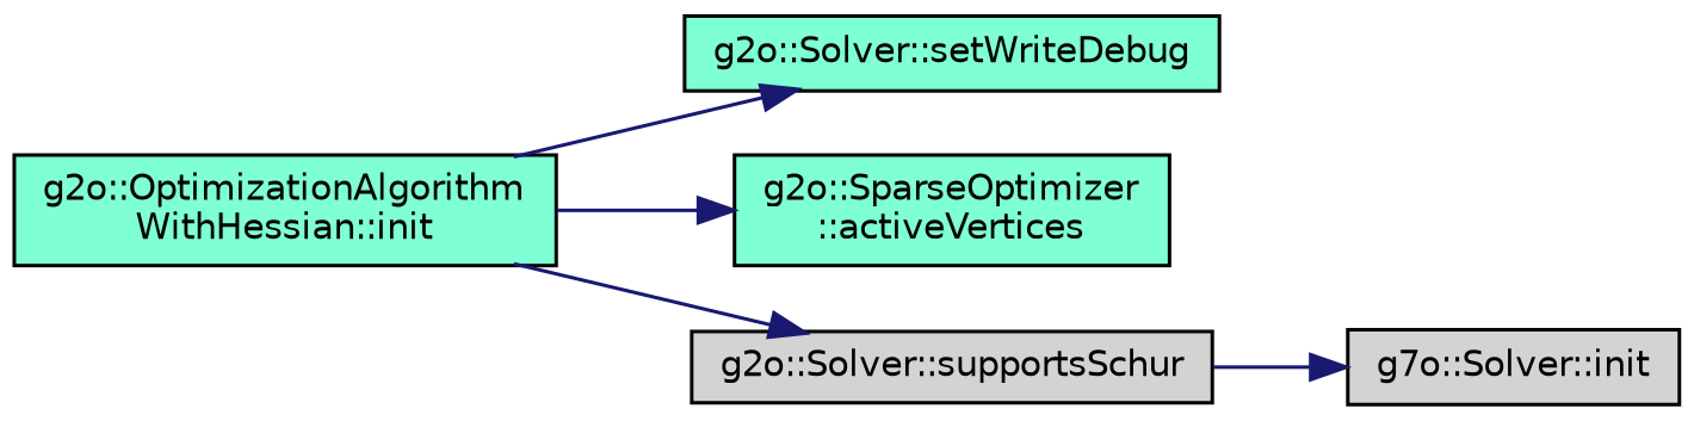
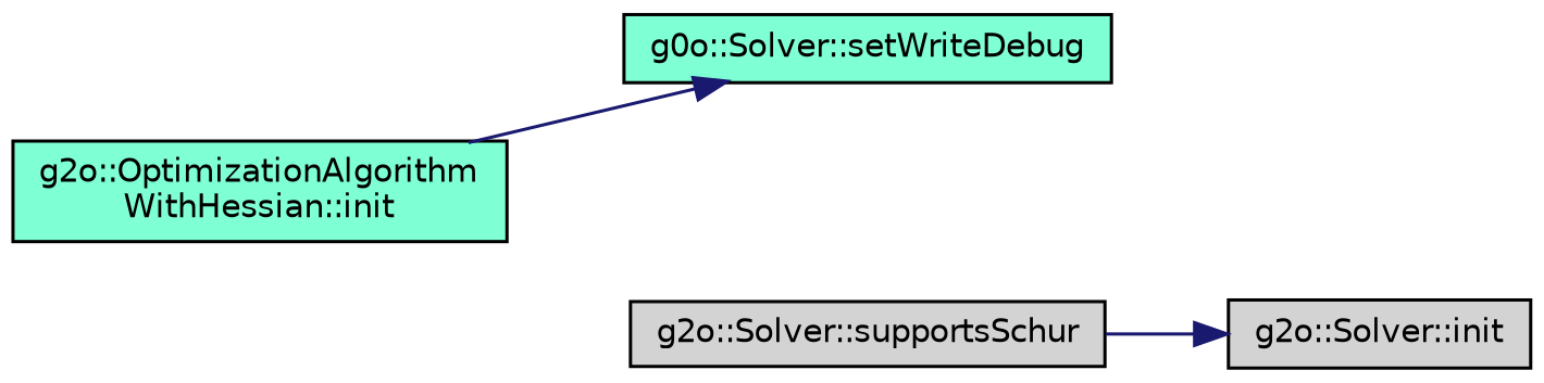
  digraph {
    rankdir=LR
    node [color=black fillcolor=aquamarine fontname=Helvetica fontsize=10 shape=record style=filled]
    edge [color=midnightblue fontname=Helvetica fontsize=10 labelfontname=Helvetica labelfontsize=10 style=solid]
    n1 [fontcolor=black height=0.2 label="g2o::OptimizationAlgorithm\lWithHessian::init" width=0.4]
-   n2 [height=0.2 label="g2o::Solver::setWriteDebug" width=0.4]
-   n3 [height=0.2 label="g2o::SparseOptimizer\l::activeVertices" width=0.4]
+   n2 [height=0.2 label="g0o::Solver::setWriteDebug" width=0.4]
    n4 [fillcolor=lightgrey height=0.2 label="g2o::Solver::supportsSchur" width=0.4]
-   n5 [fillcolor=lightgrey height=0.2 label="g7o::Solver::init" width=0.4]
+   n5 [fillcolor=lightgrey height=0.2 label="g2o::Solver::init" width=0.4]
    n1 -> n2
-   n1 -> n3
-   n1 -> n4
    n4 -> n5
  }
